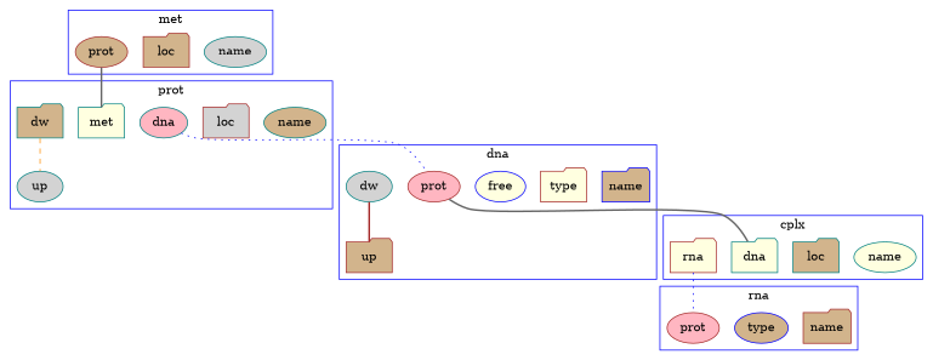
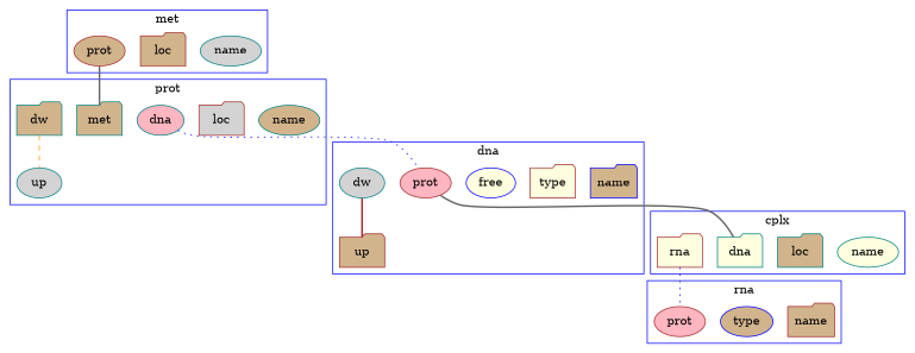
  graph {
    node [color=teal shape=ellipse style=filled fillcolor=tan]
    edge [color=gray40 style=bold]
    n1 [label=name fillcolor=lightgrey]
    n2 [color=brown label=loc shape=folder]
    n3 [color=brown label=prot]
    n4 [label=name]
    n5 [color=brown label=loc shape=folder fillcolor=lightgrey]
    n6 [label=dna fillcolor=lightpink]
-   n7 [label=met shape=folder fillcolor=lightyellow]
+   n7 [label=met shape=folder]
    n8 [label=dw shape=folder]
    n9 [label=up fillcolor=lightgrey]
    n10 [color=blue label=name shape=folder]
    n11 [color=brown label=type shape=folder fillcolor=lightyellow]
    n12 [color=blue label=free fillcolor=lightyellow]
    n13 [label=dw fillcolor=lightgrey]
    n14 [color=brown label=up shape=folder]
    n15 [color=brown label=prot fillcolor=lightpink]
    n16 [label=name fillcolor=lightyellow]
    n17 [label=loc shape=folder]
    n18 [label=dna shape=folder fillcolor=lightyellow]
    n19 [color=brown label=rna shape=folder fillcolor=lightyellow]
    n20 [color=brown label=name shape=folder]
    n21 [color=blue label=type]
    n22 [color=brown label=prot fillcolor=lightpink]
    subgraph cluster_1 {
      color=blue
      label=met
      shape=rectangle
      n1
      n2
      n3
    }
    subgraph cluster_2 {
      color=blue
      label=prot
      shape=rectangle
      n4
      n5
      n6
      n7
      n8
      n9
    }
    subgraph cluster_3 {
      color=blue
      label=dna
      shape=rectangle
      n10
      n11
      n12
      n13
      n14
      n15
    }
    subgraph cluster_4 {
      color=blue
      label=cplx
      shape=rectangle
      n16
      n17
      n18
      n19
    }
    subgraph cluster_5 {
      color=blue
      label=rna
      shape=rectangle
      n20
      n21
      n22
    }
    n3 -- n7
    n6 -- n15 [color=blue style=dotted]
    n8 -- n9 [color=darkorange style=dashed]
    n13 -- n14 [color=brown]
    n15 -- n18
    n19 -- n22 [color=blue style=dotted]
  }
